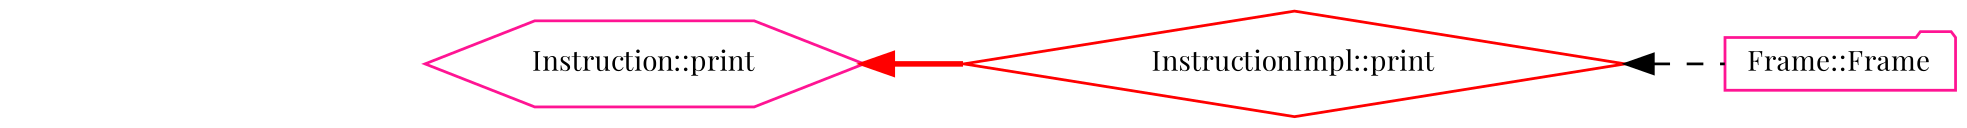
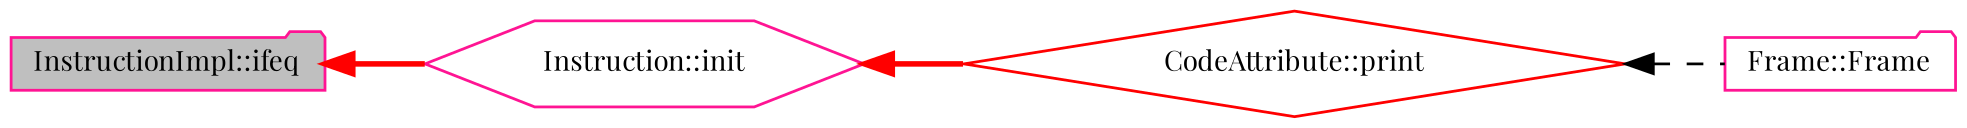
  digraph {
    fontname="Playfair Display"
    rankdir=LR
    node [color=deeppink fillcolor=white fontname="Playfair Display" fontsize=10 shape=folder style=filled]
    edge [color=red dir=back fontname="Playfair Display" fontsize=10 labelfontname=Helvetica labelfontsize=10 style=bold]
-   n2 [height=0.2 label="Instruction::print" shape=hexagon width=0.4]
-   n3 [color=red height=0.2 label="InstructionImpl::print" shape=diamond width=0.4]
+   n1 [fillcolor=grey75 fontcolor=black height=0.2 label="InstructionImpl::ifeq" width=0.4]
+   n2 [height=0.2 label="Instruction::init" shape=hexagon width=0.4]
+   n3 [color=red height=0.2 label="CodeAttribute::print" shape=diamond width=0.4]
    n4 [height=0.2 label="Frame::Frame" width=0.4]
+   n1 -> n2
    n2 -> n3
    n3 -> n4 [color=black style=dashed]
  }
